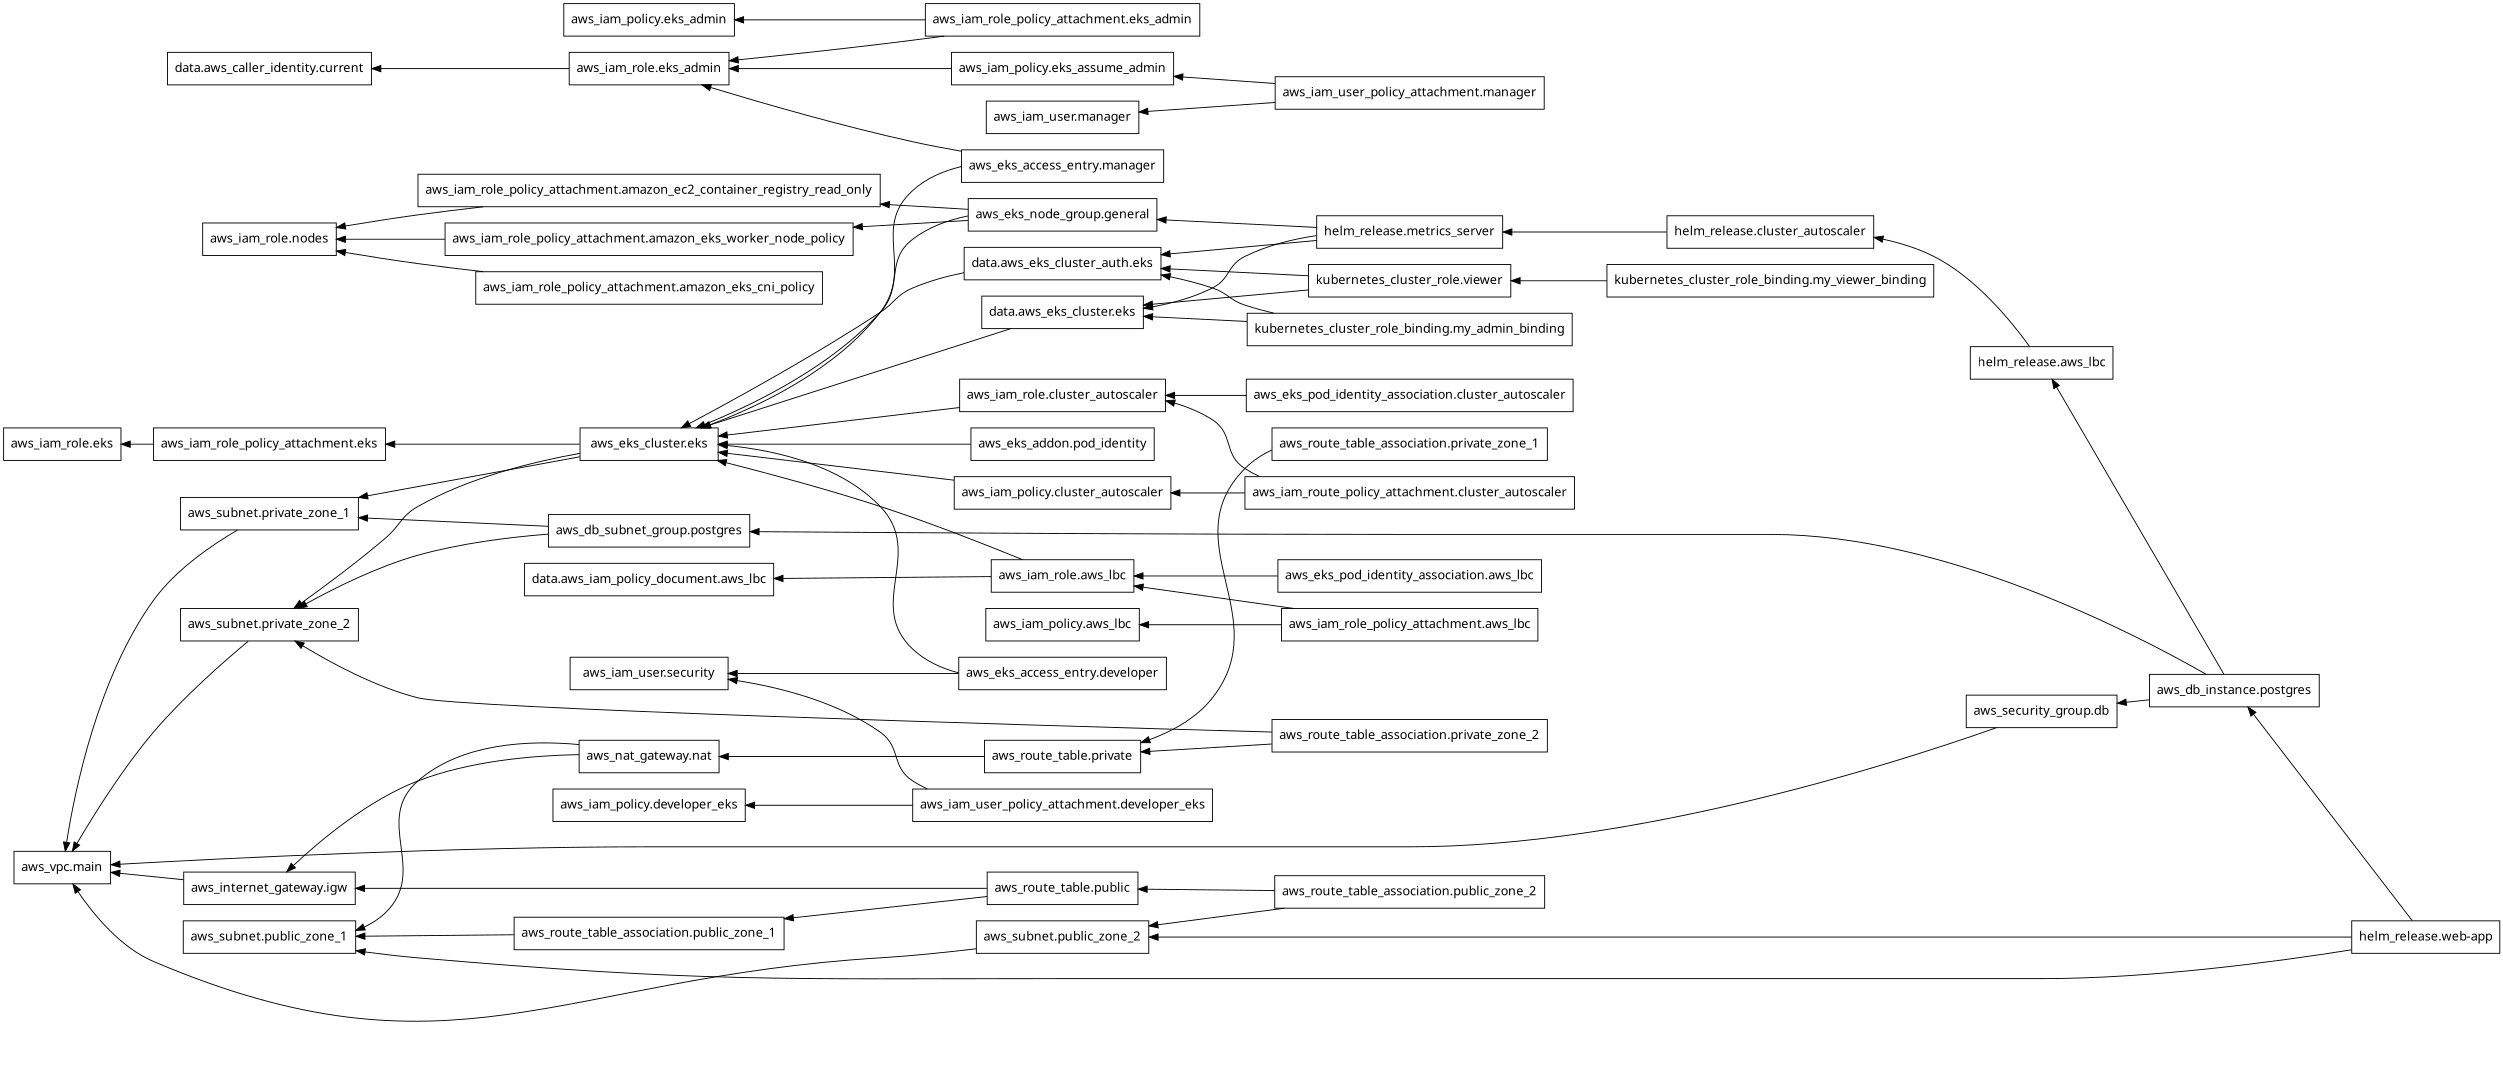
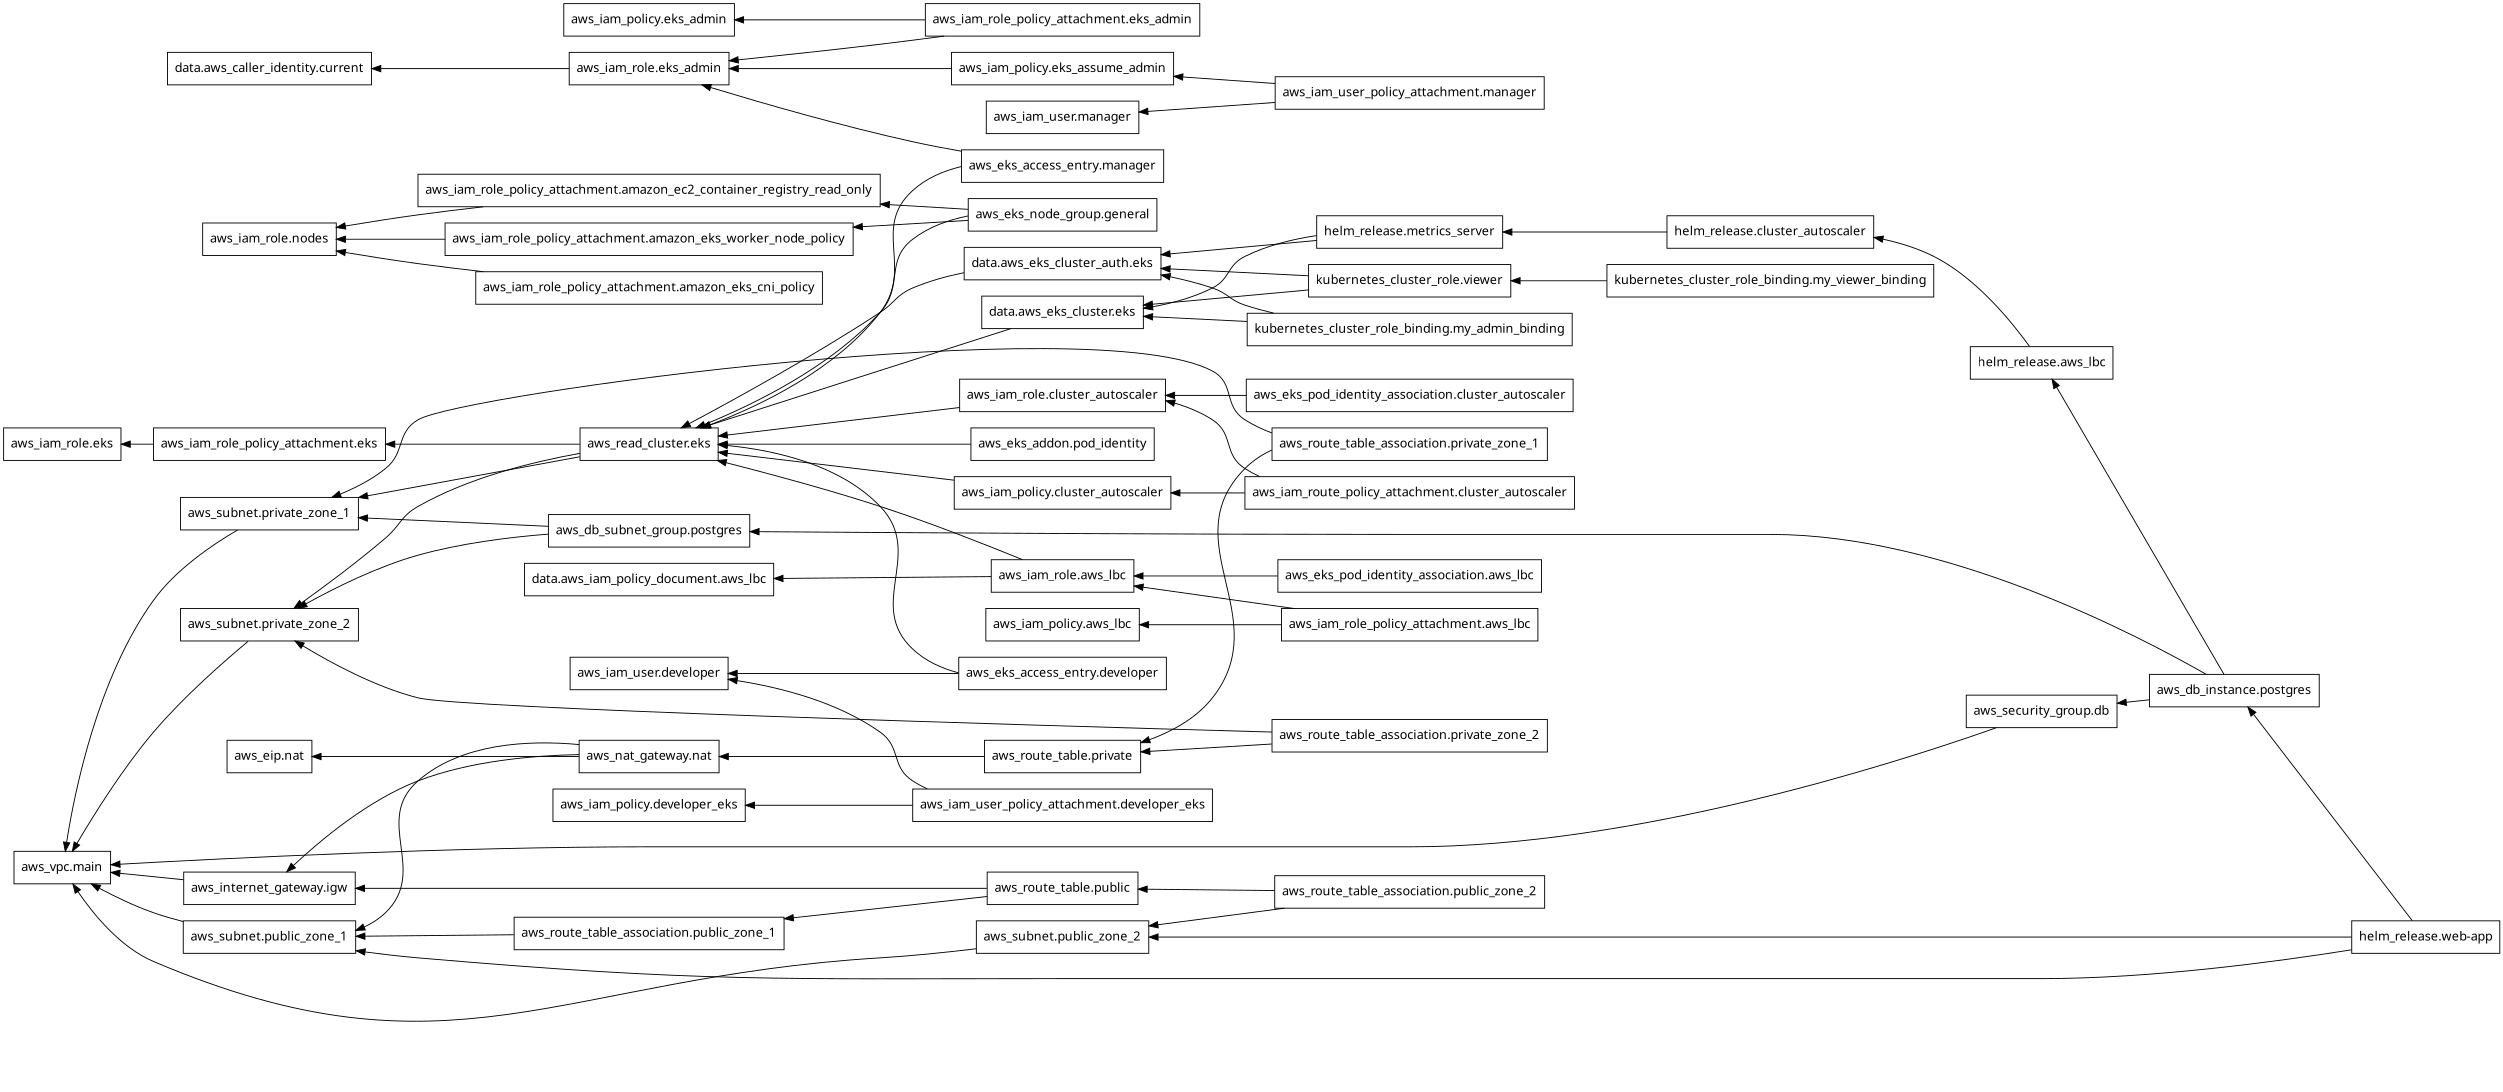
  digraph {
    rankdir=RL
    node [fontname="sans-serif" shape=rect]
    n1 [label="data.aws_caller_identity.current"]
    n2 [label="data.aws_eks_cluster.eks"]
-   n3 [label="aws_eks_cluster.eks"]
+   n3 [label="aws_read_cluster.eks"]
    n4 [label="aws_subnet.private_zone_1"]
    n5 [label="aws_subnet.private_zone_2"]
    n6 [label="aws_iam_role_policy_attachment.eks"]
    n7 [label="data.aws_eks_cluster_auth.eks"]
    n8 [label="data.aws_iam_policy_document.aws_lbc"]
    n9 [label="aws_db_instance.postgres"]
    n10 [label="aws_db_subnet_group.postgres"]
    n11 [label="aws_security_group.db"]
    n12 [label="helm_release.aws_lbc"]
    n13 [label="aws_vpc.main"]
    n14 [label="helm_release.cluster_autoscaler"]
+   n15 [label="aws_eip.nat"]
    n16 [label="aws_eks_access_entry.developer"]
-   n17 [label="aws_iam_user.security"]
+   n17 [label="aws_iam_user.developer"]
    n18 [label="aws_eks_access_entry.manager"]
    n19 [label="aws_iam_role.eks_admin"]
    n20 [label="aws_eks_addon.pod_identity"]
    n21 [label="aws_iam_role.eks"]
    n22 [label="aws_eks_node_group.general"]
    n23 [label="aws_iam_role_policy_attachment.amazon_ec2_container_registry_read_only"]
    n24 [label="aws_iam_role_policy_attachment.amazon_eks_worker_node_policy"]
    n25 [label="aws_iam_role.nodes"]
    n26 [label="aws_iam_role_policy_attachment.amazon_eks_cni_policy"]
    n27 [label="aws_eks_pod_identity_association.aws_lbc"]
    n28 [label="aws_iam_role.aws_lbc"]
    n29 [label="aws_eks_pod_identity_association.cluster_autoscaler"]
    n30 [label="aws_iam_role.cluster_autoscaler"]
    n31 [label="aws_iam_policy.aws_lbc"]
    n32 [label="aws_iam_policy.cluster_autoscaler"]
    n33 [label="aws_iam_policy.developer_eks"]
    n34 [label="aws_iam_policy.eks_admin"]
    n35 [label="aws_iam_policy.eks_assume_admin"]
    n36 [label="aws_iam_role_policy_attachment.aws_lbc"]
    n37 [label="aws_iam_route_policy_attachment.cluster_autoscaler"]
    n38 [label="aws_iam_role_policy_attachment.eks_admin"]
    n39 [label="aws_iam_user.manager"]
    n40 [label="aws_iam_user_policy_attachment.developer_eks"]
    n41 [label="aws_iam_user_policy_attachment.manager"]
    n42 [label="aws_internet_gateway.igw"]
    n43 [label="aws_nat_gateway.nat"]
    n44 [label="aws_subnet.public_zone_1"]
    n45 [label="aws_route_table.private"]
    n46 [label="aws_route_table.public"]
    n47 [label="aws_route_table_association.public_zone_1"]
    n48 [label="aws_route_table_association.private_zone_1"]
    n49 [label="aws_route_table_association.private_zone_2"]
    n50 [label="aws_route_table_association.public_zone_2"]
    n51 [label="aws_subnet.public_zone_2"]
    n52 [label="helm_release.metrics_server"]
    n53 [label="helm_release.web-app"]
    n54 [label="kubernetes_cluster_role.viewer"]
    n55 [label="kubernetes_cluster_role_binding.my_admin_binding"]
    n56 [label="kubernetes_cluster_role_binding.my_viewer_binding"]
    n2 -> n3
    n3 -> n4
    n3 -> n5
    n3 -> n6
    n4 -> n13
    n5 -> n13
    n6 -> n21
    n7 -> n3
    n9 -> n10
    n9 -> n11
    n9 -> n12
    n10 -> n4
    n10 -> n5
    n11 -> n13
    n12 -> n14
    n14 -> n52
    n16 -> n3
    n16 -> n17
    n18 -> n3
    n18 -> n19
    n19 -> n1
    n20 -> n3
    n22 -> n3
    n22 -> n23
    n22 -> n24
    n23 -> n25
    n24 -> n25
    n26 -> n25
    n27 -> n28
    n28 -> n3
    n28 -> n8
    n29 -> n30
    n30 -> n3
    n32 -> n3
    n35 -> n19
    n36 -> n28
    n36 -> n31
    n37 -> n30
    n37 -> n32
    n38 -> n19
    n38 -> n34
    n40 -> n17
    n40 -> n33
    n41 -> n35
    n41 -> n39
    n42 -> n13
+   n43 -> n15
    n43 -> n42
    n43 -> n44
+   n44 -> n13
    n45 -> n43
    n46 -> n42
    n46 -> n47
    n47 -> n44
+   n48 -> n4
    n48 -> n45
    n49 -> n5
    n49 -> n45
    n50 -> n46
    n50 -> n51
    n51 -> n13
    n52 -> n2
    n52 -> n7
-   n52 -> n22
    n53 -> n9
    n53 -> n44
    n53 -> n51
    n54 -> n2
    n54 -> n7
    n55 -> n2
    n55 -> n7
    n56 -> n54
  }
